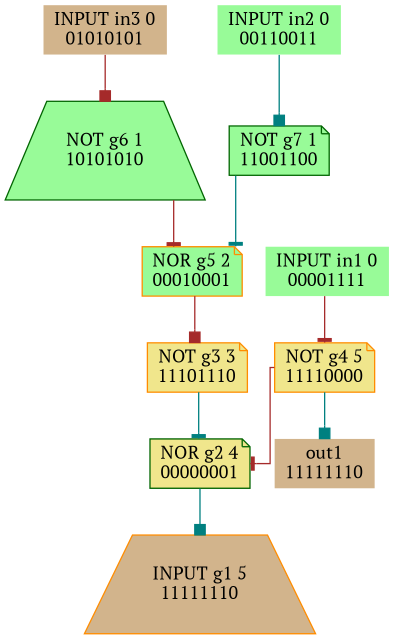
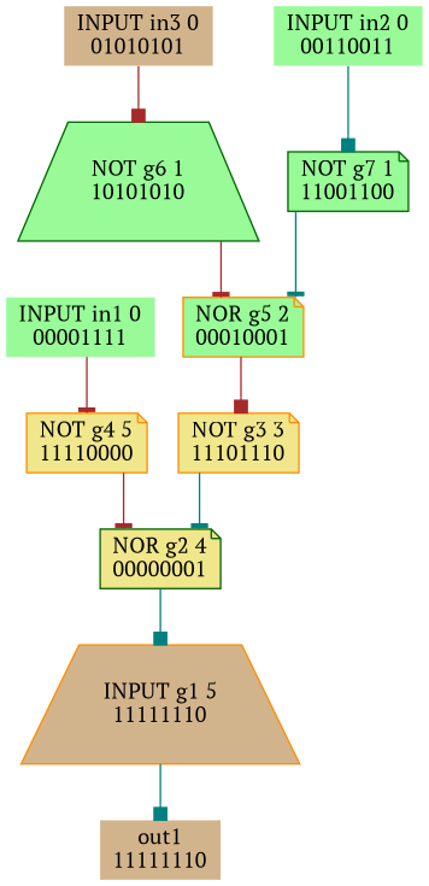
  digraph {
    fontname="PT Serif"
    rankdir=TB
    splines=ortho
    node [color=darkorange fillcolor=palegreen fontname="PT Serif" shape=note style=filled]
    edge [arrowhead=box color=brown fontname="PT Serif"]
    n1 [color=darkgreen fillcolor=tan label="out1\n11111110" shape=none]
    n2 [color=darkgreen fillcolor=tan label="INPUT in3 0\n01010101" shape=none]
    n3 [color=darkgreen label="NOT g6 1\n10101010" shape=trapezium]
    n4 [label="NOR g5 2\n00010001"]
    n5 [label="INPUT in2 0\n00110011" shape=none]
    n6 [color=darkgreen label="NOT g7 1\n11001100"]
    n7 [label="INPUT in1 0\n00001111" shape=none]
    n8 [fillcolor=khaki label="NOT g4 5\n11110000"]
    n9 [color=darkgreen fillcolor=khaki label="NOR g2 4\n00000001"]
    n10 [fillcolor=khaki label="NOT g3 3\n11101110"]
    n11 [fillcolor=tan label="INPUT g1 5\n11111110" shape=trapezium]
    n2 -> n3
    n3 -> n4 [arrowhead=tee]
    n4 -> n10
    n5 -> n6 [color=teal]
    n6 -> n4 [arrowhead=tee color=teal]
    n7 -> n8 [arrowhead=tee]
    n8 -> n9 [arrowhead=tee]
    n9 -> n11 [color=teal]
    n10 -> n9 [arrowhead=tee color=teal]
-   n8 -> n1 [color=teal]
+   n11 -> n1 [color=teal]
  }
